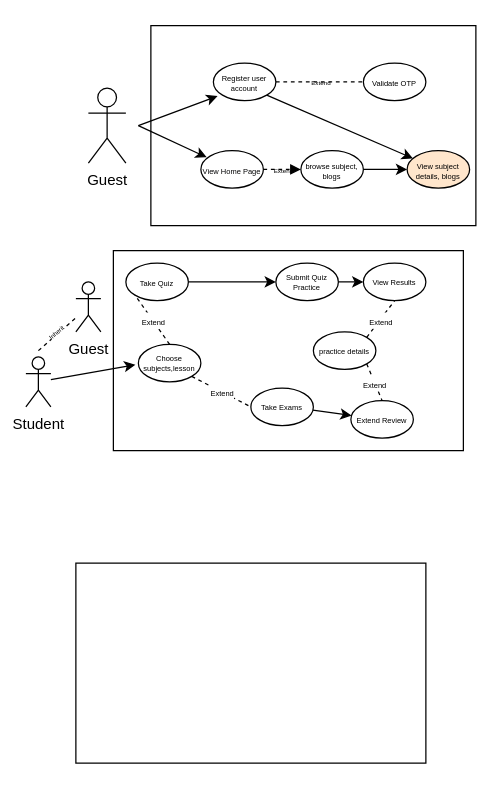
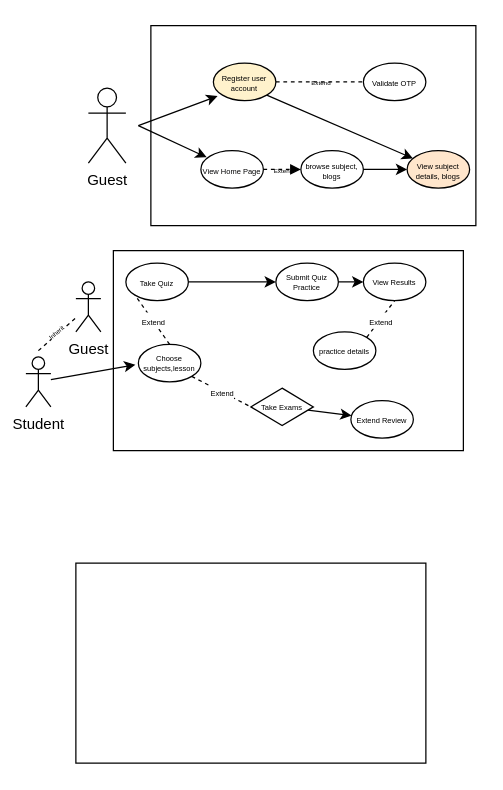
  <mxCell id="0" />
  <mxCell id="1" parent="0" />
  <mxCell id="2" value="" style="rounded=0;whiteSpace=wrap;html=1;" vertex="1" parent="1"><mxGeometry x="120" y="20" width="260" height="160" as="geometry" /></mxCell>
  <mxCell id="3" value="Student" style="shape=umlActor;verticalLabelPosition=bottom;verticalAlign=top;html=1;" vertex="1" parent="1"><mxGeometry x="20" y="285" width="20" height="40" as="geometry" /></mxCell>
  <mxCell id="4" value="Guest&lt;div&gt;&lt;br&gt;&lt;/div&gt;" style="shape=umlActor;verticalLabelPosition=bottom;verticalAlign=top;html=1;" vertex="1" parent="1"><mxGeometry x="70" y="70" width="30" height="60" as="geometry" /></mxCell>
  <mxCell id="5" style="edgeStyle=none;shape=connector;rounded=0;jumpSize=31;orthogonalLoop=1;jettySize=auto;html=1;exitX=1;exitY=0.5;exitDx=0;exitDy=0;entryX=0;entryY=0.5;entryDx=0;entryDy=0;strokeColor=default;align=center;verticalAlign=middle;fontFamily=Helvetica;fontSize=11;fontColor=default;labelBackgroundColor=default;endArrow=classic;" edge="1" parent="1" source="6" target="8"><mxGeometry relative="1" as="geometry" /></mxCell>
  <mxCell id="6" value="&lt;p style=&quot;line-height: 50%;&quot;&gt;&lt;font style=&quot;font-size: 6px;&quot;&gt;browse subject, blogs&lt;/font&gt;&lt;/p&gt;" style="ellipse;whiteSpace=wrap;html=1;align=center;" vertex="1" parent="1"><mxGeometry x="240" y="120" width="50" height="30" as="geometry" /></mxCell>
- <mxCell id="7" value="&lt;p style=&quot;line-height: 50%;&quot;&gt;&lt;font style=&quot;font-size: 6px;&quot;&gt;Register user account&lt;/font&gt;&lt;/p&gt;" style="ellipse;whiteSpace=wrap;html=1;" vertex="1" parent="1"><mxGeometry x="170" y="50" width="50" height="30" as="geometry" /></mxCell>
+ <mxCell id="7" value="&lt;p style=&quot;line-height: 50%;&quot;&gt;&lt;font style=&quot;font-size: 6px;&quot;&gt;Register user account&lt;/font&gt;&lt;/p&gt;" style="ellipse;whiteSpace=wrap;html=1;fillColor=#fff2cc;" vertex="1" parent="1"><mxGeometry x="170" y="50" width="50" height="30" as="geometry" /></mxCell>
  <mxCell id="8" value="&lt;p style=&quot;line-height: 50%;&quot;&gt;&lt;span data-lucid-content=&quot;{&amp;quot;t&amp;quot;:&amp;quot;View subject details, blogs&amp;quot;,&amp;quot;m&amp;quot;:[{&amp;quot;s&amp;quot;:0,&amp;quot;n&amp;quot;:&amp;quot;a&amp;quot;,&amp;quot;v&amp;quot;:&amp;quot;center&amp;quot;},{&amp;quot;s&amp;quot;:0,&amp;quot;n&amp;quot;:&amp;quot;fsp&amp;quot;,&amp;quot;v&amp;quot;:&amp;quot;ss_presetShapeStyle1_textStyle&amp;quot;,&amp;quot;e&amp;quot;:27},{&amp;quot;s&amp;quot;:0,&amp;quot;n&amp;quot;:&amp;quot;fsp2&amp;quot;,&amp;quot;v&amp;quot;:&amp;quot;ss_presetShapeStyle1_textStyle&amp;quot;,&amp;quot;e&amp;quot;:27},{&amp;quot;s&amp;quot;:0,&amp;quot;n&amp;quot;:&amp;quot;s&amp;quot;,&amp;quot;v&amp;quot;:22.444,&amp;quot;e&amp;quot;:27}]}&quot; data-lucid-type=&quot;application/vnd.lucid.text&quot;&gt;&lt;font style=&quot;font-size: 6px;&quot;&gt;View subject details, blogs&lt;/font&gt;&lt;/span&gt;&lt;/p&gt;" style="ellipse;whiteSpace=wrap;html=1;fillColor=#ffe6cc;" vertex="1" parent="1"><mxGeometry x="325" y="120" width="50" height="30" as="geometry" /></mxCell>
  <mxCell id="9" value="&lt;p style=&quot;line-height: 50%;&quot;&gt;&lt;span style=&quot;&quot; data-lucid-content=&quot;{&amp;quot;t&amp;quot;:&amp;quot;View Home Page&amp;quot;,&amp;quot;m&amp;quot;:[{&amp;quot;s&amp;quot;:0,&amp;quot;n&amp;quot;:&amp;quot;a&amp;quot;,&amp;quot;v&amp;quot;:&amp;quot;center&amp;quot;},{&amp;quot;s&amp;quot;:0,&amp;quot;n&amp;quot;:&amp;quot;s&amp;quot;,&amp;quot;v&amp;quot;:22.444,&amp;quot;e&amp;quot;:14},{&amp;quot;s&amp;quot;:0,&amp;quot;n&amp;quot;:&amp;quot;fsp&amp;quot;,&amp;quot;v&amp;quot;:&amp;quot;ss_presetShapeStyle1_textStyle&amp;quot;,&amp;quot;e&amp;quot;:14},{&amp;quot;s&amp;quot;:0,&amp;quot;n&amp;quot;:&amp;quot;fsp2&amp;quot;,&amp;quot;v&amp;quot;:&amp;quot;ss_presetShapeStyle1_textStyle&amp;quot;,&amp;quot;e&amp;quot;:14}]}&quot; data-lucid-type=&quot;application/vnd.lucid.text&quot;&gt;&lt;font style=&quot;font-size: 6px;&quot; color=&quot;#040405&quot;&gt;View Home Page&lt;/font&gt;&lt;/span&gt;&lt;/p&gt;" style="ellipse;whiteSpace=wrap;html=1;" vertex="1" parent="1"><mxGeometry x="160" y="120" width="50" height="30" as="geometry" /></mxCell>
  <mxCell id="10" value="" style="endArrow=classic;html=1;rounded=0;jumpSize=31;entryX=0.067;entryY=0.878;entryDx=0;entryDy=0;entryPerimeter=0;" edge="1" parent="1" target="7"><mxGeometry width="50" height="50" relative="1" as="geometry"><mxPoint x="110" y="100" as="sourcePoint" /><mxPoint x="170" y="80" as="targetPoint" /></mxGeometry></mxCell>
  <mxCell id="11" value="" style="endArrow=classic;html=1;rounded=0;jumpSize=31;entryX=0.093;entryY=0.178;entryDx=0;entryDy=0;entryPerimeter=0;" edge="1" parent="1" target="9"><mxGeometry width="50" height="50" relative="1" as="geometry"><mxPoint x="110" y="100" as="sourcePoint" /><mxPoint x="160" y="150" as="targetPoint" /></mxGeometry></mxCell>
  <mxCell id="12" value="" style="endArrow=none;dashed=1;html=1;rounded=0;strokeColor=default;align=center;verticalAlign=middle;fontFamily=Helvetica;fontSize=11;fontColor=default;labelBackgroundColor=default;jumpSize=31;exitX=1;exitY=0.5;exitDx=0;exitDy=0;entryX=0;entryY=0.5;entryDx=0;entryDy=0;" edge="1" parent="1" source="7" target="14"><mxGeometry width="50" height="50" relative="1" as="geometry"><mxPoint x="220" y="85" as="sourcePoint" /><mxPoint x="260" y="45" as="targetPoint" /></mxGeometry></mxCell>
  <mxCell id="13" value="&lt;font style=&quot;font-size: 5px;&quot;&gt;Extend&lt;/font&gt;" style="edgeLabel;html=1;align=center;verticalAlign=middle;resizable=0;points=[];fontFamily=Helvetica;fontSize=11;fontColor=default;labelBackgroundColor=none;" vertex="1" connectable="0" parent="12"><mxGeometry y="2" relative="1" as="geometry"><mxPoint as="offset" /></mxGeometry></mxCell>
  <mxCell id="14" value="&lt;p style=&quot;line-height: 50%;&quot;&gt;&lt;span data-lucid-content=&quot;{&amp;quot;t&amp;quot;:&amp;quot;View subject details, blogs&amp;quot;,&amp;quot;m&amp;quot;:[{&amp;quot;s&amp;quot;:0,&amp;quot;n&amp;quot;:&amp;quot;a&amp;quot;,&amp;quot;v&amp;quot;:&amp;quot;center&amp;quot;},{&amp;quot;s&amp;quot;:0,&amp;quot;n&amp;quot;:&amp;quot;fsp&amp;quot;,&amp;quot;v&amp;quot;:&amp;quot;ss_presetShapeStyle1_textStyle&amp;quot;,&amp;quot;e&amp;quot;:27},{&amp;quot;s&amp;quot;:0,&amp;quot;n&amp;quot;:&amp;quot;fsp2&amp;quot;,&amp;quot;v&amp;quot;:&amp;quot;ss_presetShapeStyle1_textStyle&amp;quot;,&amp;quot;e&amp;quot;:27},{&amp;quot;s&amp;quot;:0,&amp;quot;n&amp;quot;:&amp;quot;s&amp;quot;,&amp;quot;v&amp;quot;:22.444,&amp;quot;e&amp;quot;:27}]}&quot; data-lucid-type=&quot;application/vnd.lucid.text&quot;&gt;&lt;font style=&quot;font-size: 6px;&quot;&gt;Validate OTP&lt;/font&gt;&lt;/span&gt;&lt;/p&gt;" style="ellipse;whiteSpace=wrap;html=1;" vertex="1" parent="1"><mxGeometry x="290" y="50" width="50" height="30" as="geometry" /></mxCell>
  <mxCell id="15" value="" style="endArrow=block;dashed=1;html=1;rounded=0;strokeColor=default;align=center;verticalAlign=middle;fontFamily=Helvetica;fontSize=11;fontColor=default;labelBackgroundColor=default;jumpSize=31;exitX=1;exitY=0.5;exitDx=0;exitDy=0;entryX=0;entryY=0.5;entryDx=0;entryDy=0;" edge="1" parent="1" source="9" target="6"><mxGeometry width="50" height="50" relative="1" as="geometry"><mxPoint x="293" y="134" as="sourcePoint" /><mxPoint x="290" y="87" as="targetPoint" /></mxGeometry></mxCell>
  <mxCell id="16" value="&lt;font style=&quot;font-size: 5px;&quot;&gt;Extend&lt;/font&gt;" style="edgeLabel;html=1;align=center;verticalAlign=middle;resizable=0;points=[];fontFamily=Helvetica;fontSize=11;fontColor=default;labelBackgroundColor=none;rotation=0;" vertex="1" connectable="0" parent="15"><mxGeometry y="2" relative="1" as="geometry"><mxPoint as="offset" /></mxGeometry></mxCell>
  <mxCell id="17" value="" style="endArrow=classic;html=1;rounded=0;jumpSize=31;exitX=1;exitY=1;exitDx=0;exitDy=0;" edge="1" parent="1" source="7" target="8"><mxGeometry width="50" height="50" relative="1" as="geometry"><mxPoint x="130" y="120" as="sourcePoint" /><mxPoint x="183" y="86" as="targetPoint" /></mxGeometry></mxCell>
  <mxCell id="18" value="" style="rounded=0;whiteSpace=wrap;html=1;fontFamily=Helvetica;fontSize=11;fontColor=default;labelBackgroundColor=default;movable=1;resizable=1;rotatable=1;deletable=1;editable=1;locked=0;connectable=1;" vertex="1" parent="1"><mxGeometry x="90" y="200" width="280" height="160" as="geometry" /></mxCell>
  <mxCell id="19" value="Guest&lt;div&gt;&lt;br&gt;&lt;/div&gt;" style="shape=umlActor;verticalLabelPosition=bottom;verticalAlign=top;html=1;" vertex="1" parent="1"><mxGeometry x="60" y="225" width="20" height="40" as="geometry" /></mxCell>
  <mxCell id="20" value="" style="endArrow=classic;html=1;rounded=0;strokeColor=default;align=center;verticalAlign=middle;fontFamily=Helvetica;fontSize=11;fontColor=default;labelBackgroundColor=default;jumpSize=31;entryX=-0.048;entryY=0.54;entryDx=0;entryDy=0;entryPerimeter=0;" edge="1" parent="1" source="3" target="29"><mxGeometry width="50" height="50" relative="1" as="geometry"><mxPoint x="140" y="300" as="sourcePoint" /><mxPoint x="120" y="290" as="targetPoint" /></mxGeometry></mxCell>
  <mxCell id="21" style="edgeStyle=none;shape=connector;rounded=0;jumpSize=31;orthogonalLoop=1;jettySize=auto;html=1;entryX=0;entryY=0.5;entryDx=0;entryDy=0;strokeColor=default;align=center;verticalAlign=middle;fontFamily=Helvetica;fontSize=11;fontColor=default;labelBackgroundColor=default;endArrow=classic;" edge="1" parent="1" source="22" target="26"><mxGeometry relative="1" as="geometry" /></mxCell>
  <mxCell id="22" value="&lt;font style=&quot;font-size: 6px;&quot;&gt;Take Quiz&lt;/font&gt;" style="ellipse;whiteSpace=wrap;html=1;fontFamily=Helvetica;fontSize=11;fontColor=default;labelBackgroundColor=none;" vertex="1" parent="1"><mxGeometry x="100" y="210" width="50" height="30" as="geometry" /></mxCell>
  <mxCell id="23" value="&lt;p style=&quot;line-height: 50%;&quot;&gt;&lt;font style=&quot;font-size: 6px;&quot;&gt;View Results&lt;/font&gt;&lt;/p&gt;" style="ellipse;fontFamily=Helvetica;fontSize=11;fontColor=default;labelBackgroundColor=none;html=1;whiteSpace=wrap;" vertex="1" parent="1"><mxGeometry x="290" y="210" width="50" height="30" as="geometry" /></mxCell>
  <mxCell id="24" value="&lt;p style=&quot;line-height: 50%;&quot;&gt;&lt;font style=&quot;font-size: 6px;&quot;&gt;Extend Review&lt;/font&gt;&lt;/p&gt;" style="ellipse;whiteSpace=wrap;html=1;fontFamily=Helvetica;fontSize=11;fontColor=default;labelBackgroundColor=none;" vertex="1" parent="1"><mxGeometry x="280" y="320" width="50" height="30" as="geometry" /></mxCell>
  <mxCell id="25" style="edgeStyle=none;shape=connector;rounded=0;jumpSize=31;orthogonalLoop=1;jettySize=auto;html=1;entryX=0;entryY=0.5;entryDx=0;entryDy=0;strokeColor=default;align=center;verticalAlign=middle;fontFamily=Helvetica;fontSize=11;fontColor=default;labelBackgroundColor=default;endArrow=classic;" edge="1" parent="1" source="26" target="23"><mxGeometry relative="1" as="geometry" /></mxCell>
  <mxCell id="26" value="&lt;p style=&quot;line-height: 50%;&quot;&gt;&lt;font style=&quot;font-size: 6px;&quot;&gt;Submit Quiz Practice&lt;/font&gt;&lt;/p&gt;" style="ellipse;whiteSpace=wrap;html=1;fontFamily=Helvetica;fontSize=11;fontColor=default;labelBackgroundColor=none;" vertex="1" parent="1"><mxGeometry x="220" y="210" width="50" height="30" as="geometry" /></mxCell>
  <mxCell id="27" value="" style="edgeStyle=none;shape=connector;rounded=0;jumpSize=31;orthogonalLoop=1;jettySize=auto;html=1;strokeColor=default;align=center;verticalAlign=middle;fontFamily=Helvetica;fontSize=11;fontColor=default;labelBackgroundColor=default;endArrow=classic;" edge="1" parent="1" source="28" target="24"><mxGeometry relative="1" as="geometry" /></mxCell>
- <mxCell id="28" value="&lt;p style=&quot;line-height: 50%;&quot;&gt;&lt;font style=&quot;font-size: 6px;&quot;&gt;Take Exams&lt;/font&gt;&lt;/p&gt;" style="ellipse;fontFamily=Helvetica;fontSize=11;fontColor=default;labelBackgroundColor=none;labelBorderColor=none;whiteSpace=wrap;html=1;" vertex="1" parent="1"><mxGeometry x="200" y="310" width="50" height="30" as="geometry" /></mxCell>
+ <mxCell id="28" value="&lt;p style=&quot;line-height: 50%;&quot;&gt;&lt;font style=&quot;font-size: 6px;&quot;&gt;Take Exams&lt;/font&gt;&lt;/p&gt;" style="rhombus;fontFamily=Helvetica;fontSize=11;fontColor=default;labelBackgroundColor=none;labelBorderColor=none;whiteSpace=wrap;html=1;" vertex="1" parent="1"><mxGeometry x="200" y="310" width="50" height="30" as="geometry" /></mxCell>
  <mxCell id="29" value="&lt;p style=&quot;line-height: 50%;&quot;&gt;&lt;font style=&quot;font-size: 6px;&quot;&gt;Choose subjects,lesson&lt;/font&gt;&lt;/p&gt;" style="ellipse;whiteSpace=wrap;html=1;fontFamily=Helvetica;fontSize=11;fontColor=default;labelBackgroundColor=none;" vertex="1" parent="1"><mxGeometry x="110" y="275" width="50" height="30" as="geometry" /></mxCell>
  <mxCell id="30" value="" style="endArrow=none;dashed=1;html=1;rounded=0;strokeColor=default;align=center;verticalAlign=middle;fontFamily=Helvetica;fontSize=11;fontColor=default;labelBackgroundColor=default;jumpSize=31;movable=1;resizable=1;rotatable=1;deletable=1;editable=1;locked=0;connectable=1;flowAnimation=0;shadow=0;" edge="1" parent="1" target="19"><mxGeometry width="50" height="50" relative="1" as="geometry"><mxPoint x="30" y="280" as="sourcePoint" /><mxPoint x="80" y="320" as="targetPoint" /></mxGeometry></mxCell>
  <mxCell id="31" value="&lt;p style=&quot;line-height: 50%;&quot;&gt;&lt;font style=&quot;font-size: 5px;&quot;&gt;Inherit&lt;/font&gt;&lt;/p&gt;" style="edgeLabel;html=1;align=center;verticalAlign=middle;resizable=0;points=[];fontFamily=Helvetica;fontSize=11;fontColor=default;labelBackgroundColor=default;rotation=-40;" vertex="1" connectable="0" parent="30"><mxGeometry y="2" relative="1" as="geometry"><mxPoint as="offset" /></mxGeometry></mxCell>
  <mxCell id="32" value="&lt;p style=&quot;line-height: 50%;&quot;&gt;&lt;font style=&quot;font-size: 6px;&quot;&gt;practice details&lt;/font&gt;&lt;/p&gt;" style="ellipse;fontFamily=Helvetica;fontSize=11;fontColor=default;labelBackgroundColor=none;html=1;whiteSpace=wrap;" vertex="1" parent="1"><mxGeometry x="250" y="265" width="50" height="30" as="geometry" /></mxCell>
  <mxCell id="33" value="" style="endArrow=none;html=1;rounded=0;strokeColor=default;align=center;verticalAlign=middle;fontFamily=Helvetica;fontSize=11;fontColor=default;labelBackgroundColor=default;jumpSize=31;exitX=0.5;exitY=0;exitDx=0;exitDy=0;entryX=0;entryY=1;entryDx=0;entryDy=0;endFill=0;dashed=1;" edge="1" parent="1" source="29" target="22"><mxGeometry relative="1" as="geometry"><mxPoint x="210" y="310" as="sourcePoint" /><mxPoint x="310" y="310" as="targetPoint" /></mxGeometry></mxCell>
  <mxCell id="34" value="&lt;font style=&quot;font-size: 6px;&quot;&gt;Extend&lt;/font&gt;" style="edgeLabel;resizable=0;html=1;;align=center;verticalAlign=middle;fontFamily=Helvetica;fontSize=11;fontColor=default;labelBackgroundColor=default;" connectable="0" vertex="1" parent="33"><mxGeometry relative="1" as="geometry" /></mxCell>
  <mxCell id="35" value="" style="endArrow=none;html=1;rounded=0;strokeColor=default;align=center;verticalAlign=middle;fontFamily=Helvetica;fontSize=11;fontColor=default;labelBackgroundColor=default;jumpSize=31;exitX=1;exitY=1;exitDx=0;exitDy=0;entryX=0;entryY=0.5;entryDx=0;entryDy=0;endFill=0;dashed=1;" edge="1" parent="1" source="29" target="28"><mxGeometry relative="1" as="geometry"><mxPoint x="145" y="285" as="sourcePoint" /><mxPoint x="167" y="246" as="targetPoint" /></mxGeometry></mxCell>
  <mxCell id="36" value="&lt;font style=&quot;font-size: 6px;&quot;&gt;Extend&lt;/font&gt;" style="edgeLabel;resizable=0;html=1;;align=center;verticalAlign=middle;fontFamily=Helvetica;fontSize=11;fontColor=default;labelBackgroundColor=default;" connectable="0" vertex="1" parent="35"><mxGeometry relative="1" as="geometry" /></mxCell>
- <mxCell id="37" value="" style="endArrow=none;html=1;rounded=0;strokeColor=default;align=center;verticalAlign=middle;fontFamily=Helvetica;fontSize=11;fontColor=default;labelBackgroundColor=default;jumpSize=31;exitX=1;exitY=1;exitDx=0;exitDy=0;entryX=0.5;entryY=0;entryDx=0;entryDy=0;endFill=0;dashed=1;" edge="1" parent="1" source="32" target="24"><mxGeometry relative="1" as="geometry"><mxPoint x="155" y="295" as="sourcePoint" /><mxPoint x="177" y="256" as="targetPoint" /></mxGeometry></mxCell>
- <mxCell id="38" value="&lt;font style=&quot;font-size: 6px;&quot;&gt;Extend&lt;/font&gt;" style="edgeLabel;resizable=0;html=1;;align=center;verticalAlign=middle;fontFamily=Helvetica;fontSize=11;fontColor=default;labelBackgroundColor=default;" connectable="0" vertex="1" parent="37"><mxGeometry relative="1" as="geometry" /></mxCell>
  <mxCell id="39" value="" style="endArrow=none;html=1;rounded=0;strokeColor=default;align=center;verticalAlign=middle;fontFamily=Helvetica;fontSize=11;fontColor=default;labelBackgroundColor=default;jumpSize=31;exitX=1;exitY=0;exitDx=0;exitDy=0;entryX=0.5;entryY=1;entryDx=0;entryDy=0;endFill=0;dashed=1;" edge="1" parent="1" source="32" target="23"><mxGeometry relative="1" as="geometry"><mxPoint x="165" y="305" as="sourcePoint" /><mxPoint x="187" y="266" as="targetPoint" /></mxGeometry></mxCell>
  <mxCell id="40" value="&lt;font style=&quot;font-size: 6px;&quot;&gt;Extend&lt;/font&gt;" style="edgeLabel;resizable=0;html=1;;align=center;verticalAlign=middle;fontFamily=Helvetica;fontSize=11;fontColor=default;labelBackgroundColor=default;" connectable="0" vertex="1" parent="39"><mxGeometry relative="1" as="geometry" /></mxCell>
  <mxCell id="41" value="" style="rounded=0;whiteSpace=wrap;html=1;fontFamily=Helvetica;fontSize=11;fontColor=default;labelBackgroundColor=default;" vertex="1" parent="1"><mxGeometry x="60" y="450" width="280" height="160" as="geometry" /></mxCell>
